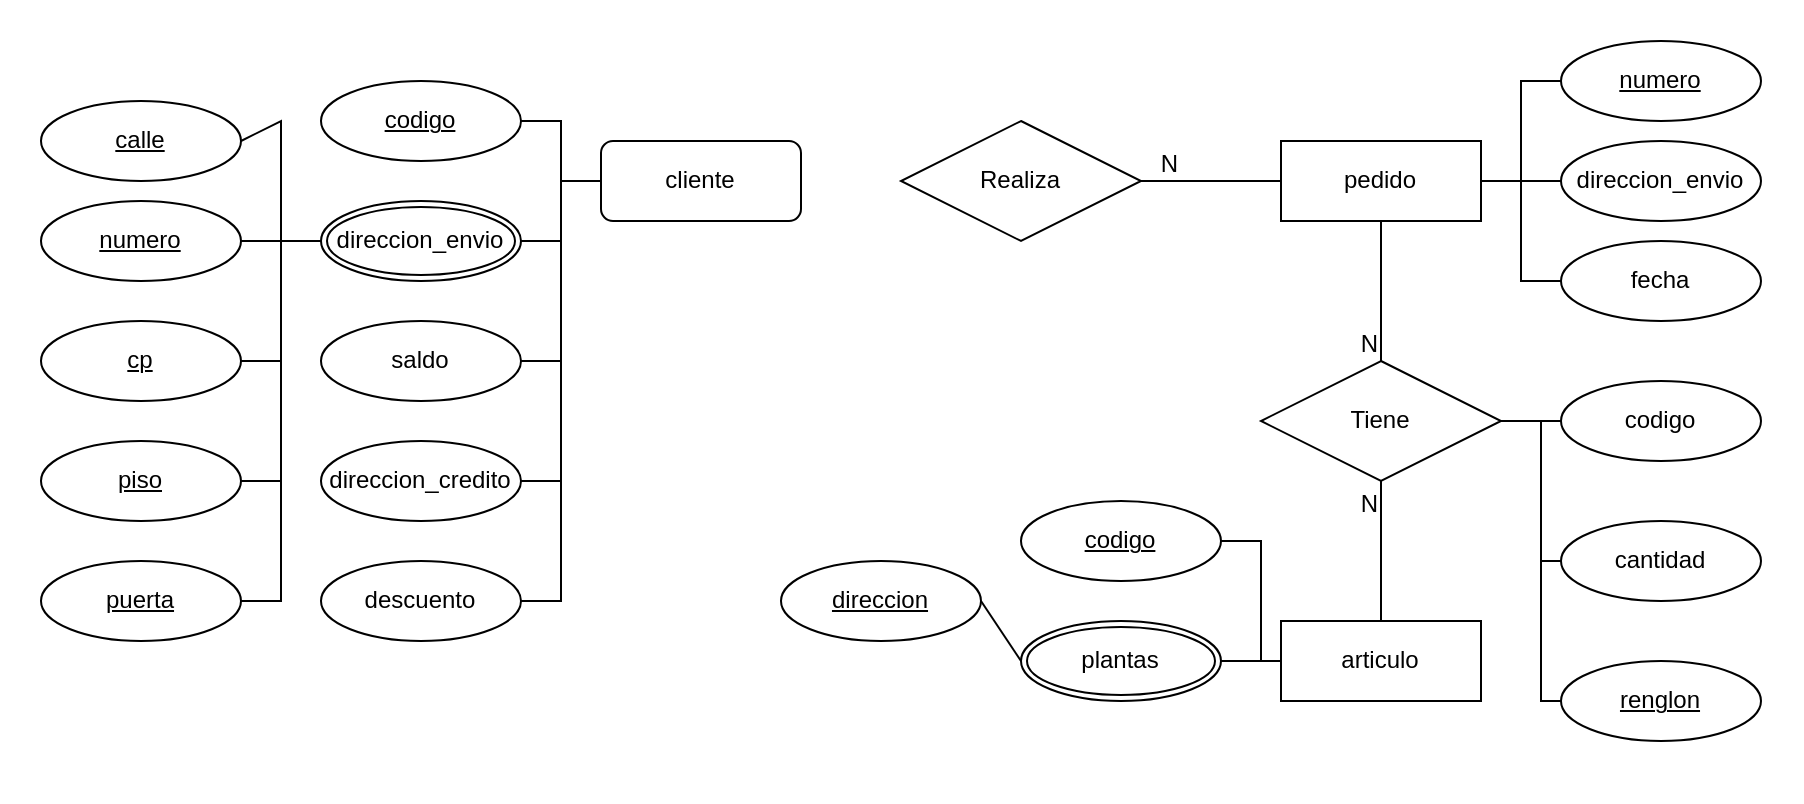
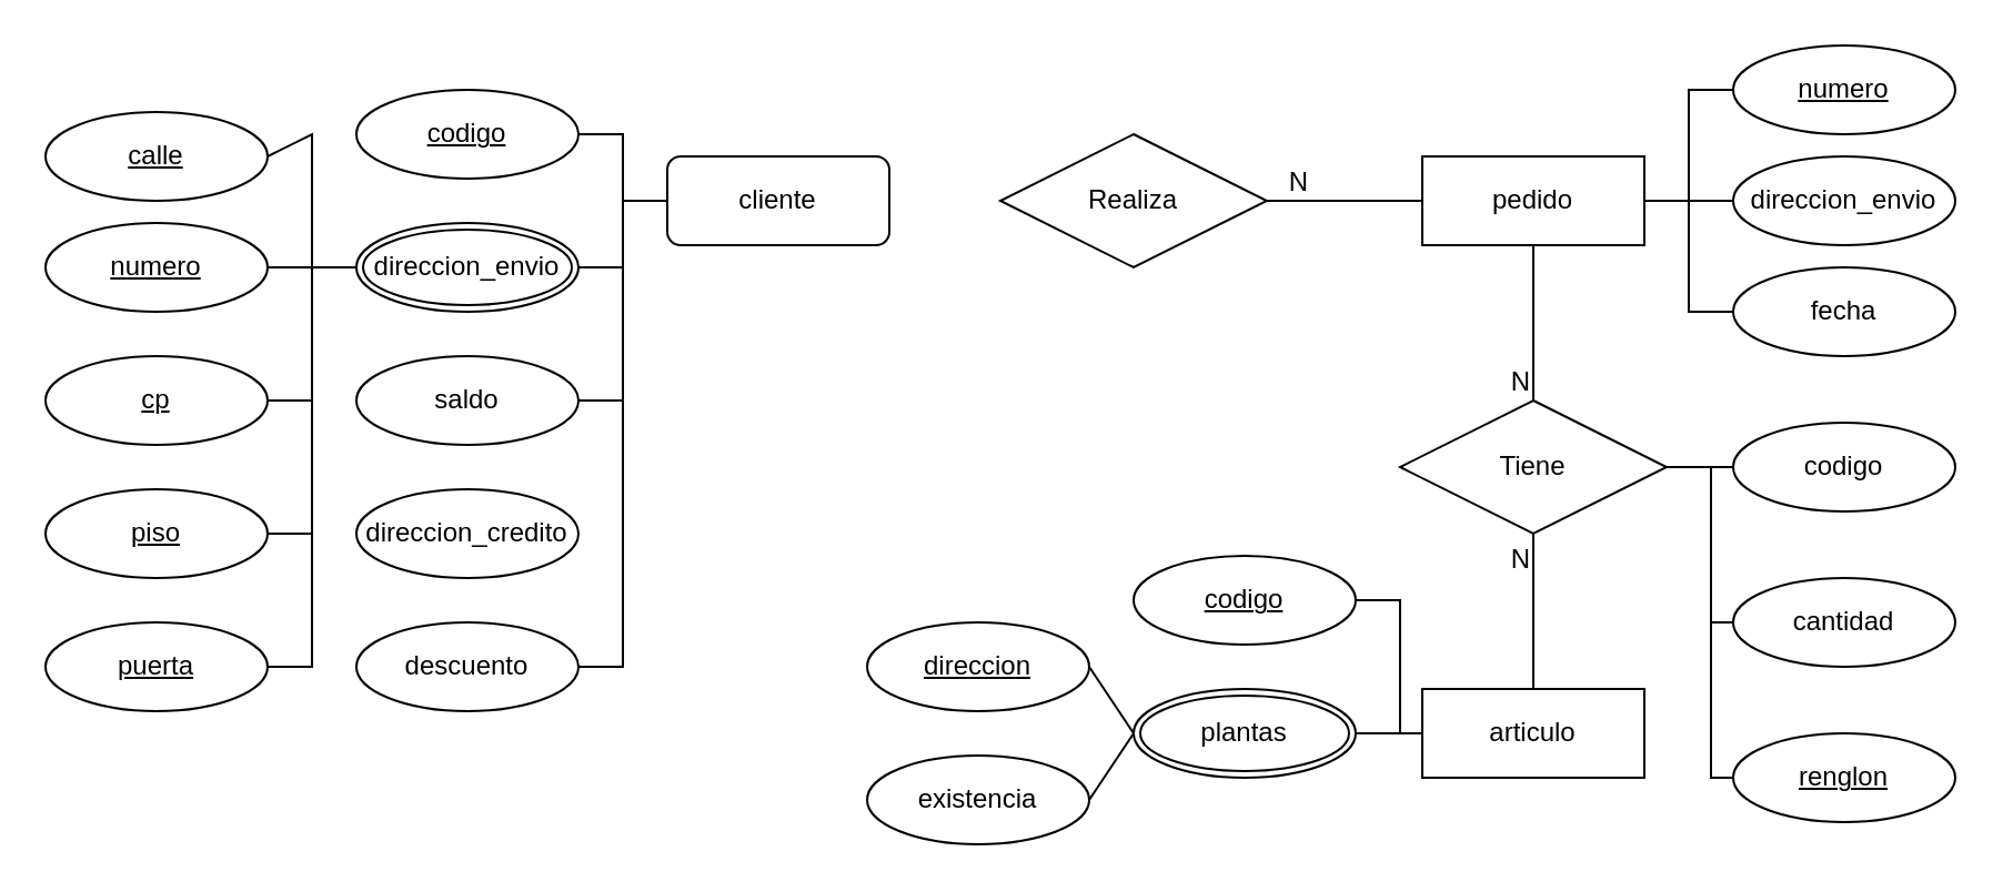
  <mxCell id="0" />
  <mxCell id="1" parent="0" />
  <mxCell id="2" value="cliente" style="whiteSpace=wrap;html=1;align=center;rounded=1;" parent="1" vertex="1"><mxGeometry x="300" y="70" width="100" height="40" as="geometry" /></mxCell>
  <mxCell id="3" value="codigo" style="ellipse;whiteSpace=wrap;html=1;align=center;fontStyle=4;" parent="1" vertex="1"><mxGeometry x="160" y="40" width="100" height="40" as="geometry" /></mxCell>
  <mxCell id="4" value="direccion_envio" style="ellipse;shape=doubleEllipse;margin=3;whiteSpace=wrap;html=1;align=center;" parent="1" vertex="1"><mxGeometry x="160" y="100" width="100" height="40" as="geometry" /></mxCell>
  <mxCell id="5" value="" style="endArrow=none;html=1;rounded=0;entryX=0;entryY=0.5;entryDx=0;entryDy=0;exitX=1;exitY=0.5;exitDx=0;exitDy=0;" parent="1" source="3" target="2" edge="1"><mxGeometry relative="1" as="geometry"><mxPoint x="260" y="30" as="sourcePoint" /><mxPoint x="530" y="380" as="targetPoint" /><Array as="points"><mxPoint x="280" y="60" /><mxPoint x="280" y="90" /></Array></mxGeometry></mxCell>
  <mxCell id="6" value="" style="endArrow=none;html=1;rounded=0;exitX=1;exitY=0.5;exitDx=0;exitDy=0;entryX=0;entryY=0.5;entryDx=0;entryDy=0;" parent="1" source="4" target="2" edge="1"><mxGeometry relative="1" as="geometry"><mxPoint x="320" y="200" as="sourcePoint" /><mxPoint x="480" y="200" as="targetPoint" /><Array as="points"><mxPoint x="280" y="120" /><mxPoint x="280" y="90" /></Array></mxGeometry></mxCell>
  <mxCell id="7" value="saldo" style="ellipse;whiteSpace=wrap;html=1;align=center;" parent="1" vertex="1"><mxGeometry x="160" y="160" width="100" height="40" as="geometry" /></mxCell>
  <mxCell id="8" value="direccion_credito" style="ellipse;whiteSpace=wrap;html=1;align=center;" parent="1" vertex="1"><mxGeometry x="160" y="220" width="100" height="40" as="geometry" /></mxCell>
  <mxCell id="9" value="descuento" style="ellipse;whiteSpace=wrap;html=1;align=center;" parent="1" vertex="1"><mxGeometry x="160" y="280" width="100" height="40" as="geometry" /></mxCell>
  <mxCell id="10" value="" style="endArrow=none;html=1;rounded=0;exitX=0;exitY=0.5;exitDx=0;exitDy=0;entryX=1;entryY=0.5;entryDx=0;entryDy=0;" parent="1" source="2" target="7" edge="1"><mxGeometry relative="1" as="geometry"><mxPoint x="320" y="200" as="sourcePoint" /><mxPoint x="480" y="200" as="targetPoint" /><Array as="points"><mxPoint x="280" y="90" /><mxPoint x="280" y="180" /></Array></mxGeometry></mxCell>
- <mxCell id="11" value="" style="endArrow=none;html=1;rounded=0;entryX=0;entryY=0.5;entryDx=0;entryDy=0;exitX=1;exitY=0.5;exitDx=0;exitDy=0;" parent="1" source="8" target="2" edge="1"><mxGeometry relative="1" as="geometry"><mxPoint x="320" y="200" as="sourcePoint" /><mxPoint x="480" y="200" as="targetPoint" /><Array as="points"><mxPoint x="280" y="240" /><mxPoint x="280" y="90" /></Array></mxGeometry></mxCell>
  <mxCell id="12" value="" style="endArrow=none;html=1;rounded=0;exitX=0;exitY=0.5;exitDx=0;exitDy=0;entryX=1;entryY=0.5;entryDx=0;entryDy=0;" parent="1" source="2" target="9" edge="1"><mxGeometry relative="1" as="geometry"><mxPoint x="320" y="200" as="sourcePoint" /><mxPoint x="480" y="200" as="targetPoint" /><Array as="points"><mxPoint x="280" y="90" /><mxPoint x="280" y="300" /></Array></mxGeometry></mxCell>
  <mxCell id="13" value="pedido" style="whiteSpace=wrap;html=1;align=center;" parent="1" vertex="1"><mxGeometry x="640" y="70" width="100" height="40" as="geometry" /></mxCell>
  <mxCell id="14" value="Realiza" style="shape=rhombus;perimeter=rhombusPerimeter;whiteSpace=wrap;html=1;align=center;" parent="1" vertex="1"><mxGeometry x="450" y="60" width="120" height="60" as="geometry" /></mxCell>
  <mxCell id="15" value="" style="endArrow=none;html=1;rounded=0;exitX=1;exitY=0.5;exitDx=0;exitDy=0;entryX=0;entryY=0.5;entryDx=0;entryDy=0;" parent="1" source="14" target="13" edge="1"><mxGeometry relative="1" as="geometry"><mxPoint x="490" y="180" as="sourcePoint" /><mxPoint x="650" y="180" as="targetPoint" /></mxGeometry></mxCell>
  <mxCell id="16" value="N" style="resizable=0;html=1;whiteSpace=wrap;align=right;verticalAlign=bottom;" parent="15" connectable="0" vertex="1"><mxGeometry x="1" relative="1" as="geometry"><mxPoint x="-50" as="offset" /></mxGeometry></mxCell>
  <mxCell id="17" value="numero" style="ellipse;whiteSpace=wrap;html=1;align=center;fontStyle=4;" parent="1" vertex="1"><mxGeometry x="780" y="20" width="100" height="40" as="geometry" /></mxCell>
  <mxCell id="18" value="direccion_envio" style="ellipse;whiteSpace=wrap;html=1;align=center;" parent="1" vertex="1"><mxGeometry x="780" y="70" width="100" height="40" as="geometry" /></mxCell>
  <mxCell id="19" value="fecha" style="ellipse;whiteSpace=wrap;html=1;align=center;" parent="1" vertex="1"><mxGeometry x="780" y="120" width="100" height="40" as="geometry" /></mxCell>
  <mxCell id="20" value="" style="endArrow=none;html=1;rounded=0;exitX=1;exitY=0.5;exitDx=0;exitDy=0;entryX=0;entryY=0.5;entryDx=0;entryDy=0;" parent="1" source="13" target="17" edge="1"><mxGeometry relative="1" as="geometry"><mxPoint x="780" y="140" as="sourcePoint" /><mxPoint x="940" y="140" as="targetPoint" /><Array as="points"><mxPoint x="760" y="90" /><mxPoint x="760" y="40" /></Array></mxGeometry></mxCell>
  <mxCell id="21" value="" style="endArrow=none;html=1;rounded=0;exitX=1;exitY=0.5;exitDx=0;exitDy=0;entryX=0;entryY=0.5;entryDx=0;entryDy=0;" parent="1" source="13" target="19" edge="1"><mxGeometry relative="1" as="geometry"><mxPoint x="780" y="140" as="sourcePoint" /><mxPoint x="940" y="140" as="targetPoint" /><Array as="points"><mxPoint x="760" y="90" /><mxPoint x="760" y="140" /></Array></mxGeometry></mxCell>
  <mxCell id="22" value="" style="endArrow=none;html=1;rounded=0;exitX=1;exitY=0.5;exitDx=0;exitDy=0;entryX=0;entryY=0.5;entryDx=0;entryDy=0;" parent="1" source="13" target="18" edge="1"><mxGeometry relative="1" as="geometry"><mxPoint x="780" y="140" as="sourcePoint" /><mxPoint x="940" y="140" as="targetPoint" /></mxGeometry></mxCell>
  <mxCell id="23" value="articulo" style="whiteSpace=wrap;html=1;align=center;" parent="1" vertex="1"><mxGeometry x="640" y="310" width="100" height="40" as="geometry" /></mxCell>
  <mxCell id="24" value="Tiene" style="shape=rhombus;perimeter=rhombusPerimeter;whiteSpace=wrap;html=1;align=center;" parent="1" vertex="1"><mxGeometry x="630" y="180" width="120" height="60" as="geometry" /></mxCell>
  <mxCell id="25" value="" style="endArrow=none;html=1;rounded=0;exitX=0.5;exitY=1;exitDx=0;exitDy=0;entryX=0.5;entryY=0;entryDx=0;entryDy=0;" parent="1" source="13" target="24" edge="1"><mxGeometry relative="1" as="geometry"><mxPoint x="660" y="190" as="sourcePoint" /><mxPoint x="820" y="190" as="targetPoint" /></mxGeometry></mxCell>
  <mxCell id="26" value="N" style="resizable=0;html=1;whiteSpace=wrap;align=right;verticalAlign=bottom;" parent="25" connectable="0" vertex="1"><mxGeometry x="1" relative="1" as="geometry" /></mxCell>
  <mxCell id="27" value="" style="endArrow=none;html=1;rounded=0;exitX=0.5;exitY=0;exitDx=0;exitDy=0;entryX=0.5;entryY=1;entryDx=0;entryDy=0;" parent="1" source="23" target="24" edge="1"><mxGeometry relative="1" as="geometry"><mxPoint x="660" y="190" as="sourcePoint" /><mxPoint x="820" y="190" as="targetPoint" /></mxGeometry></mxCell>
  <mxCell id="28" value="N" style="resizable=0;html=1;whiteSpace=wrap;align=right;verticalAlign=bottom;" parent="27" connectable="0" vertex="1"><mxGeometry x="1" relative="1" as="geometry"><mxPoint y="20" as="offset" /></mxGeometry></mxCell>
  <mxCell id="29" value="cantidad" style="ellipse;whiteSpace=wrap;html=1;align=center;" parent="1" vertex="1"><mxGeometry x="780" y="260" width="100" height="40" as="geometry" /></mxCell>
  <mxCell id="30" value="codigo" style="ellipse;whiteSpace=wrap;html=1;align=center;" parent="1" vertex="1"><mxGeometry x="780" y="190" width="100" height="40" as="geometry" /></mxCell>
  <mxCell id="31" value="" style="endArrow=none;html=1;rounded=0;exitX=1;exitY=0.5;exitDx=0;exitDy=0;entryX=0;entryY=0.5;entryDx=0;entryDy=0;" parent="1" source="24" target="30" edge="1"><mxGeometry relative="1" as="geometry"><mxPoint x="660" y="190" as="sourcePoint" /><mxPoint x="820" y="190" as="targetPoint" /></mxGeometry></mxCell>
  <mxCell id="32" value="" style="endArrow=none;html=1;rounded=0;exitX=1;exitY=0.5;exitDx=0;exitDy=0;entryX=0;entryY=0.5;entryDx=0;entryDy=0;" parent="1" source="24" target="29" edge="1"><mxGeometry relative="1" as="geometry"><mxPoint x="660" y="190" as="sourcePoint" /><mxPoint x="820" y="190" as="targetPoint" /><Array as="points"><mxPoint x="770" y="210" /><mxPoint x="770" y="280" /></Array></mxGeometry></mxCell>
  <mxCell id="33" value="codigo" style="ellipse;whiteSpace=wrap;html=1;align=center;fontStyle=4;" parent="1" vertex="1"><mxGeometry x="510" y="250" width="100" height="40" as="geometry" /></mxCell>
+ <mxCell id="34" value="existencia" style="ellipse;whiteSpace=wrap;html=1;align=center;" parent="1" vertex="1"><mxGeometry x="390" y="340" width="100" height="40" as="geometry" /></mxCell>
  <mxCell id="35" value="plantas" style="ellipse;shape=doubleEllipse;margin=3;whiteSpace=wrap;html=1;align=center;" parent="1" vertex="1"><mxGeometry x="510" y="310" width="100" height="40" as="geometry" /></mxCell>
  <mxCell id="36" value="direccion" style="ellipse;whiteSpace=wrap;html=1;align=center;fontStyle=4" parent="1" vertex="1"><mxGeometry x="390" y="280" width="100" height="40" as="geometry" /></mxCell>
  <mxCell id="37" value="" style="endArrow=none;html=1;rounded=0;exitX=1;exitY=0.5;exitDx=0;exitDy=0;entryX=0;entryY=0.5;entryDx=0;entryDy=0;" parent="1" source="35" target="23" edge="1"><mxGeometry relative="1" as="geometry"><mxPoint x="570" y="200" as="sourcePoint" /><mxPoint x="730" y="200" as="targetPoint" /></mxGeometry></mxCell>
  <mxCell id="38" value="" style="endArrow=none;html=1;rounded=0;exitX=1;exitY=0.5;exitDx=0;exitDy=0;entryX=0;entryY=0.5;entryDx=0;entryDy=0;" parent="1" source="33" target="23" edge="1"><mxGeometry relative="1" as="geometry"><mxPoint x="570" y="200" as="sourcePoint" /><mxPoint x="730" y="200" as="targetPoint" /><Array as="points"><mxPoint x="630" y="270" /><mxPoint x="630" y="330" /></Array></mxGeometry></mxCell>
  <mxCell id="39" value="" style="endArrow=none;html=1;rounded=0;exitX=1;exitY=0.5;exitDx=0;exitDy=0;" parent="1" source="36" edge="1"><mxGeometry relative="1" as="geometry"><mxPoint x="570" y="200" as="sourcePoint" /><mxPoint x="510" y="330" as="targetPoint" /></mxGeometry></mxCell>
+ <mxCell id="40" value="" style="endArrow=none;html=1;rounded=0;exitX=1;exitY=0.5;exitDx=0;exitDy=0;entryX=0;entryY=0.5;entryDx=0;entryDy=0;" parent="1" source="34" target="35" edge="1"><mxGeometry relative="1" as="geometry"><mxPoint x="570" y="200" as="sourcePoint" /><mxPoint x="730" y="200" as="targetPoint" /></mxGeometry></mxCell>
  <mxCell id="41" value="renglon" style="ellipse;whiteSpace=wrap;html=1;align=center;fontStyle=4;" parent="1" vertex="1"><mxGeometry x="780" y="330" width="100" height="40" as="geometry" /></mxCell>
  <mxCell id="42" value="" style="endArrow=none;html=1;rounded=0;exitX=1;exitY=0.5;exitDx=0;exitDy=0;entryX=0;entryY=0.5;entryDx=0;entryDy=0;" parent="1" source="24" target="41" edge="1"><mxGeometry relative="1" as="geometry"><mxPoint x="660" y="120" as="sourcePoint" /><mxPoint x="820" y="120" as="targetPoint" /><Array as="points"><mxPoint x="770" y="210" /><mxPoint x="770" y="350" /></Array></mxGeometry></mxCell>
  <mxCell id="43" value="calle" style="ellipse;whiteSpace=wrap;html=1;align=center;fontStyle=4;" vertex="1" parent="1"><mxGeometry x="20" y="50" width="100" height="40" as="geometry" /></mxCell>
  <mxCell id="44" value="numero" style="ellipse;whiteSpace=wrap;html=1;align=center;fontStyle=4;" vertex="1" parent="1"><mxGeometry x="20" y="100" width="100" height="40" as="geometry" /></mxCell>
  <mxCell id="45" value="cp" style="ellipse;whiteSpace=wrap;html=1;align=center;fontStyle=4;" vertex="1" parent="1"><mxGeometry x="20" y="160" width="100" height="40" as="geometry" /></mxCell>
  <mxCell id="46" value="piso" style="ellipse;whiteSpace=wrap;html=1;align=center;fontStyle=4;" vertex="1" parent="1"><mxGeometry x="20" y="220" width="100" height="40" as="geometry" /></mxCell>
  <mxCell id="47" value="puerta" style="ellipse;whiteSpace=wrap;html=1;align=center;fontStyle=4;" vertex="1" parent="1"><mxGeometry x="20" y="280" width="100" height="40" as="geometry" /></mxCell>
  <mxCell id="48" value="" style="endArrow=none;html=1;rounded=0;exitX=1;exitY=0.5;exitDx=0;exitDy=0;entryX=0;entryY=0.5;entryDx=0;entryDy=0;" edge="1" parent="1" source="43" target="4"><mxGeometry relative="1" as="geometry"><mxPoint x="340" y="390" as="sourcePoint" /><mxPoint x="500" y="390" as="targetPoint" /><Array as="points"><mxPoint x="140" y="60" /><mxPoint x="140" y="120" /></Array></mxGeometry></mxCell>
  <mxCell id="49" value="" style="endArrow=none;html=1;rounded=0;exitX=1;exitY=0.5;exitDx=0;exitDy=0;entryX=0;entryY=0.5;entryDx=0;entryDy=0;" edge="1" parent="1" source="45" target="4"><mxGeometry relative="1" as="geometry"><mxPoint x="130" y="70" as="sourcePoint" /><mxPoint x="170" y="130" as="targetPoint" /><Array as="points"><mxPoint x="140" y="180" /><mxPoint x="140" y="120" /></Array></mxGeometry></mxCell>
  <mxCell id="50" value="" style="endArrow=none;html=1;rounded=0;exitX=1;exitY=0.5;exitDx=0;exitDy=0;entryX=0;entryY=0.5;entryDx=0;entryDy=0;" edge="1" parent="1" source="44" target="4"><mxGeometry relative="1" as="geometry"><mxPoint x="340" y="390" as="sourcePoint" /><mxPoint x="500" y="390" as="targetPoint" /></mxGeometry></mxCell>
  <mxCell id="51" value="" style="endArrow=none;html=1;rounded=0;exitX=1;exitY=0.5;exitDx=0;exitDy=0;entryX=0;entryY=0.5;entryDx=0;entryDy=0;" edge="1" parent="1" source="46" target="4"><mxGeometry relative="1" as="geometry"><mxPoint x="140" y="389.5" as="sourcePoint" /><mxPoint x="300" y="389.5" as="targetPoint" /><Array as="points"><mxPoint x="140" y="240" /><mxPoint x="140" y="120" /></Array></mxGeometry></mxCell>
  <mxCell id="52" value="" style="endArrow=none;html=1;rounded=0;exitX=1;exitY=0.5;exitDx=0;exitDy=0;entryX=0;entryY=0.5;entryDx=0;entryDy=0;" edge="1" parent="1" source="47" target="4"><mxGeometry relative="1" as="geometry"><mxPoint x="350" y="400" as="sourcePoint" /><mxPoint x="510" y="400" as="targetPoint" /><Array as="points"><mxPoint x="140" y="300" /><mxPoint x="140" y="120" /></Array></mxGeometry></mxCell>
